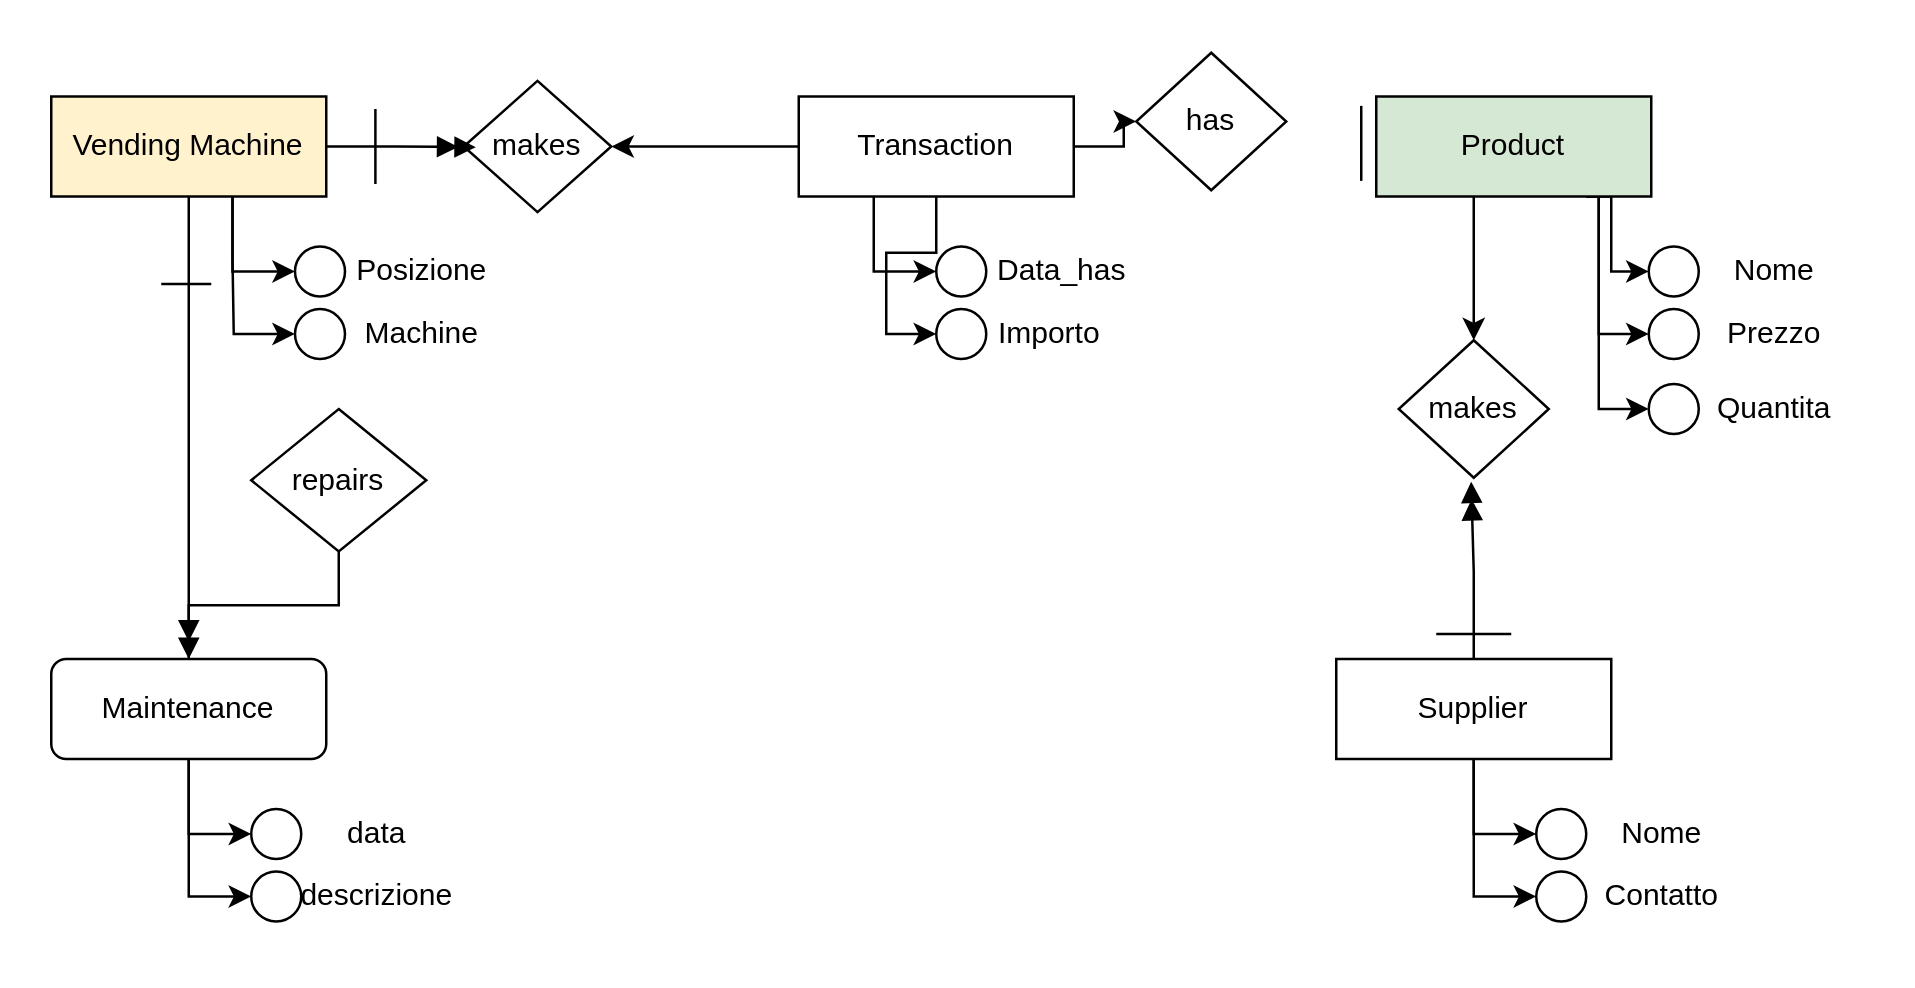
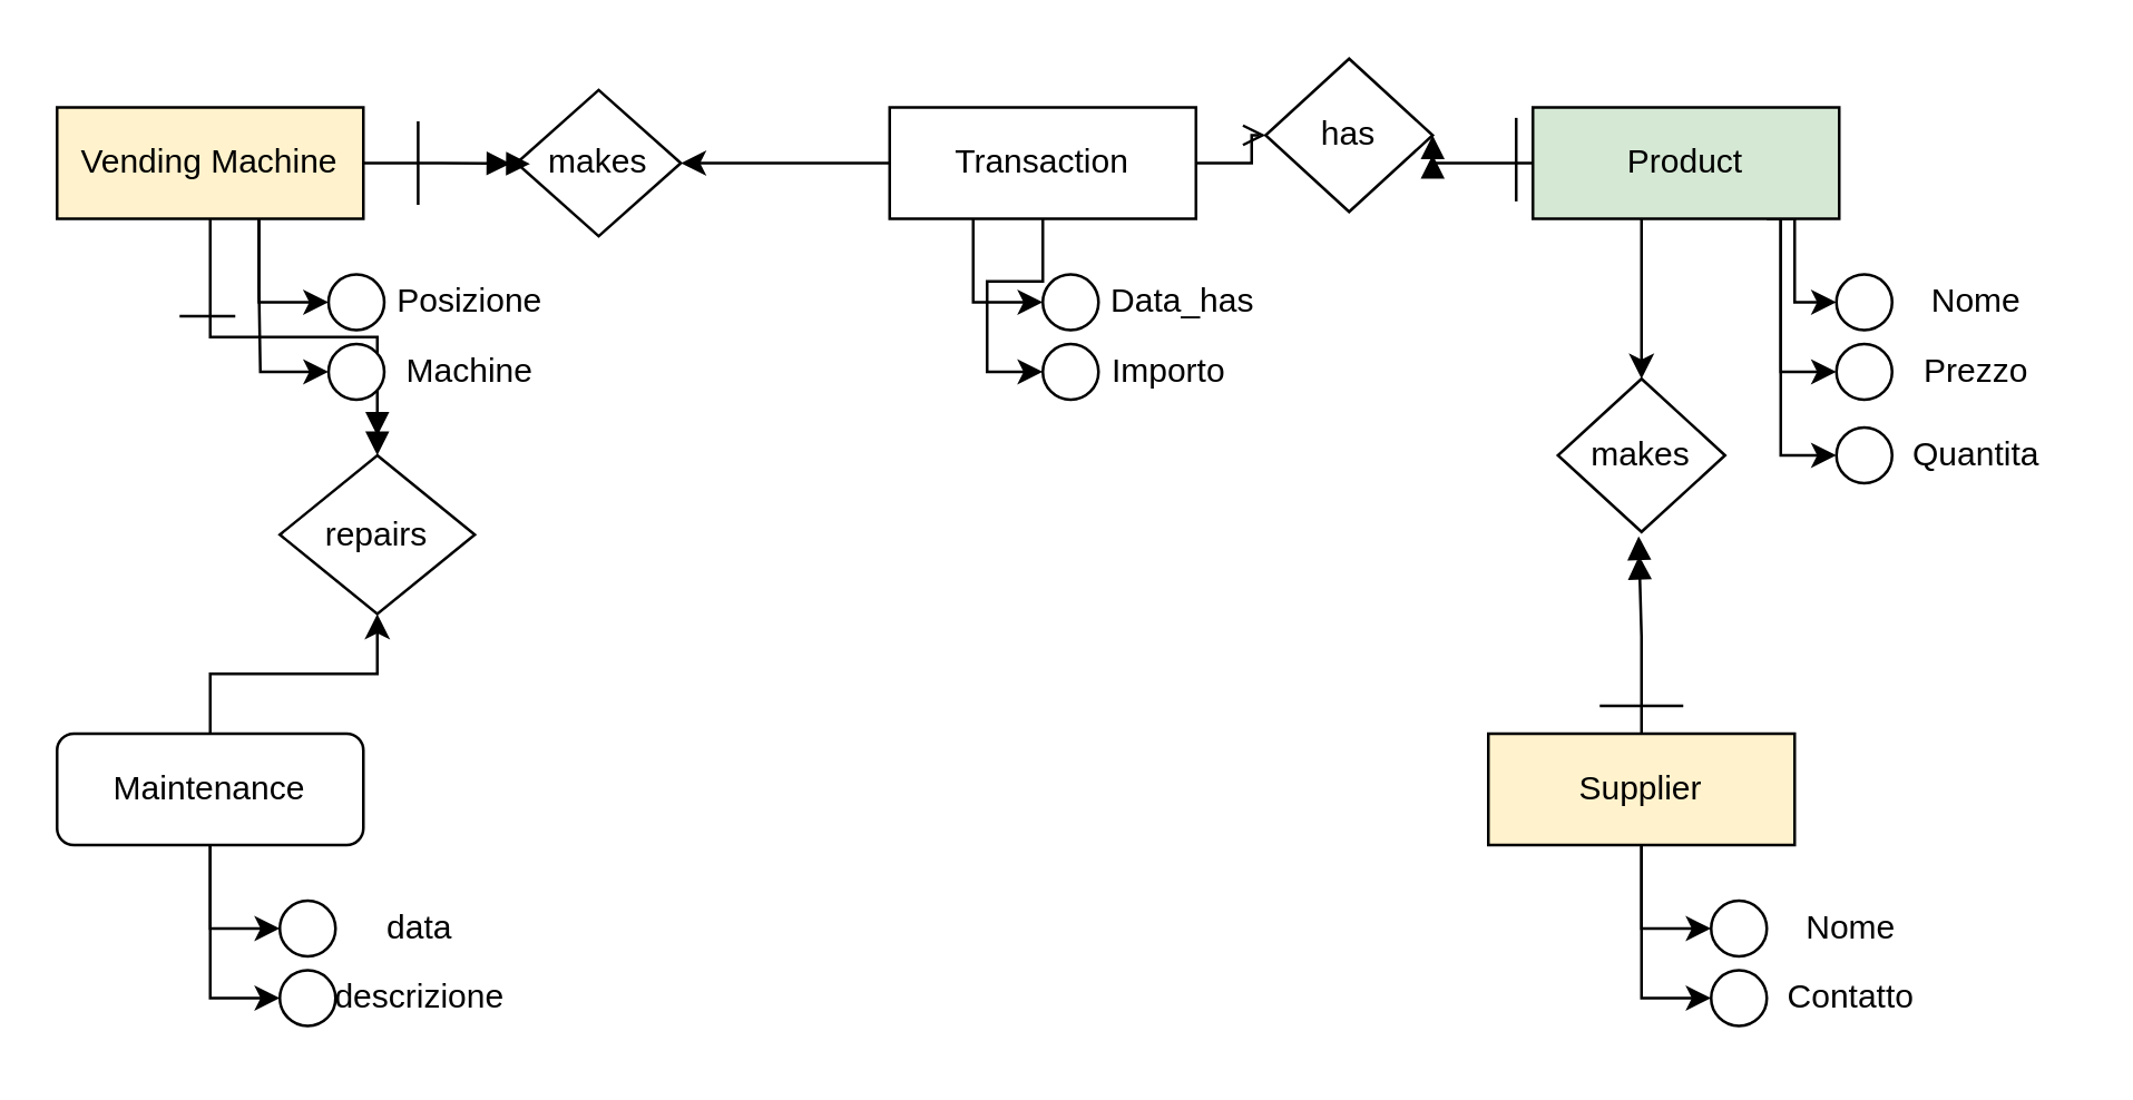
  <mxCell id="0" />
  <mxCell id="1" parent="0" />
  <mxCell id="2" style="edgeStyle=orthogonalEdgeStyle;rounded=0;orthogonalLoop=1;jettySize=auto;html=1;entryX=0;entryY=0.5;entryDx=0;entryDy=0;" edge="1" parent="1" target="6"><mxGeometry relative="1" as="geometry"><mxPoint x="92.5" y="78" as="sourcePoint" /><Array as="points"><mxPoint x="92.5" y="108" /><mxPoint x="117.5" y="108" /></Array></mxGeometry></mxCell>
  <mxCell id="3" style="edgeStyle=orthogonalEdgeStyle;rounded=0;orthogonalLoop=1;jettySize=auto;html=1;entryX=0;entryY=0.5;entryDx=0;entryDy=0;" edge="1" parent="1" target="8"><mxGeometry relative="1" as="geometry"><mxPoint x="92.5" y="78" as="sourcePoint" /><Array as="points"><mxPoint x="93" y="103" /><mxPoint x="93" y="133" /></Array></mxGeometry></mxCell>
- <mxCell id="4" style="edgeStyle=orthogonalEdgeStyle;rounded=0;orthogonalLoop=1;jettySize=auto;html=1;endArrow=doubleBlock;endFill=1;" edge="1" parent="1" source="5" target="41"><mxGeometry relative="1" as="geometry" /></mxCell>
+ <mxCell id="4" style="edgeStyle=orthogonalEdgeStyle;rounded=0;orthogonalLoop=1;jettySize=auto;html=1;entryX=0.5;entryY=0;entryDx=0;entryDy=0;endArrow=doubleBlock;endFill=1;" edge="1" parent="1" source="5" target="55"><mxGeometry relative="1" as="geometry" /></mxCell>
  <mxCell id="5" value="Vending Machine" style="rounded=0;whiteSpace=wrap;html=1;fillColor=#fff2cc;" vertex="1" parent="1"><mxGeometry x="20" y="38" width="110" height="40" as="geometry" /></mxCell>
  <mxCell id="6" value="" style="ellipse;whiteSpace=wrap;html=1;aspect=fixed;" vertex="1" parent="1"><mxGeometry x="117.5" y="98" width="20" height="20" as="geometry" /></mxCell>
  <mxCell id="7" value="Posizione" style="text;html=1;align=center;verticalAlign=middle;resizable=0;points=[];autosize=1;strokeColor=none;fillColor=none;" vertex="1" parent="1"><mxGeometry x="127.5" y="93" width="80" height="30" as="geometry" /></mxCell>
  <mxCell id="8" value="" style="ellipse;whiteSpace=wrap;html=1;aspect=fixed;" vertex="1" parent="1"><mxGeometry x="117.5" y="123" width="20" height="20" as="geometry" /></mxCell>
  <mxCell id="9" value="Machine" style="text;html=1;align=center;verticalAlign=middle;resizable=0;points=[];autosize=1;strokeColor=none;fillColor=none;" vertex="1" parent="1"><mxGeometry x="132.5" y="118" width="70" height="30" as="geometry" /></mxCell>
  <mxCell id="10" style="edgeStyle=orthogonalEdgeStyle;rounded=0;orthogonalLoop=1;jettySize=auto;html=1;entryX=0;entryY=0.5;entryDx=0;entryDy=0;" edge="1" target="16" parent="1"><mxGeometry relative="1" as="geometry"><mxPoint x="634" y="78" as="sourcePoint" /><Array as="points"><mxPoint x="644" y="78" /><mxPoint x="644" y="108" /></Array></mxGeometry></mxCell>
  <mxCell id="11" style="edgeStyle=orthogonalEdgeStyle;rounded=0;orthogonalLoop=1;jettySize=auto;html=1;entryX=0;entryY=0.5;entryDx=0;entryDy=0;" edge="1" target="18" parent="1"><mxGeometry relative="1" as="geometry"><mxPoint x="634" y="78" as="sourcePoint" /><Array as="points"><mxPoint x="639" y="78" /><mxPoint x="639" y="133" /></Array></mxGeometry></mxCell>
  <mxCell id="12" style="edgeStyle=orthogonalEdgeStyle;rounded=0;orthogonalLoop=1;jettySize=auto;html=1;entryX=0;entryY=0.5;entryDx=0;entryDy=0;" edge="1" parent="1" target="20"><mxGeometry relative="1" as="geometry"><mxPoint x="634" y="78" as="sourcePoint" /><Array as="points"><mxPoint x="639" y="78" /><mxPoint x="639" y="163" /></Array></mxGeometry></mxCell>
+ <mxCell id="13" style="edgeStyle=orthogonalEdgeStyle;rounded=0;orthogonalLoop=1;jettySize=auto;html=1;exitX=0;exitY=0.5;exitDx=0;exitDy=0;entryX=1;entryY=0.5;entryDx=0;entryDy=0;endArrow=doubleBlock;endFill=1;" edge="1" parent="1" source="15" target="47"><mxGeometry relative="1" as="geometry" /></mxCell>
  <mxCell id="14" style="edgeStyle=orthogonalEdgeStyle;rounded=0;orthogonalLoop=1;jettySize=auto;html=1;entryX=0.5;entryY=0;entryDx=0;entryDy=0;" edge="1" parent="1" source="15" target="54"><mxGeometry relative="1" as="geometry"><Array as="points"><mxPoint x="589" y="93" /><mxPoint x="589" y="93" /></Array></mxGeometry></mxCell>
  <mxCell id="15" value="Product" style="rounded=0;whiteSpace=wrap;html=1;fillColor=#d5e8d4;" vertex="1" parent="1"><mxGeometry x="550" y="38" width="110" height="40" as="geometry" /></mxCell>
  <mxCell id="16" value="" style="ellipse;whiteSpace=wrap;html=1;aspect=fixed;" vertex="1" parent="1"><mxGeometry x="659" y="98" width="20" height="20" as="geometry" /></mxCell>
  <mxCell id="17" value="Nome" style="text;html=1;align=center;verticalAlign=middle;resizable=0;points=[];autosize=1;strokeColor=none;fillColor=none;" vertex="1" parent="1"><mxGeometry x="679" y="93" width="60" height="30" as="geometry" /></mxCell>
  <mxCell id="18" value="" style="ellipse;whiteSpace=wrap;html=1;aspect=fixed;" vertex="1" parent="1"><mxGeometry x="659" y="123" width="20" height="20" as="geometry" /></mxCell>
  <mxCell id="19" value="Prezzo" style="text;html=1;align=center;verticalAlign=middle;resizable=0;points=[];autosize=1;strokeColor=none;fillColor=none;" vertex="1" parent="1"><mxGeometry x="679" y="118" width="60" height="30" as="geometry" /></mxCell>
  <mxCell id="20" value="" style="ellipse;whiteSpace=wrap;html=1;aspect=fixed;" vertex="1" parent="1"><mxGeometry x="659" y="153" width="20" height="20" as="geometry" /></mxCell>
  <mxCell id="21" value="Quantita" style="text;html=1;align=center;verticalAlign=middle;resizable=0;points=[];autosize=1;strokeColor=none;fillColor=none;" vertex="1" parent="1"><mxGeometry x="674" y="148" width="70" height="30" as="geometry" /></mxCell>
  <mxCell id="22" style="edgeStyle=orthogonalEdgeStyle;rounded=0;orthogonalLoop=1;jettySize=auto;html=1;entryX=0;entryY=0.5;entryDx=0;entryDy=0;" edge="1" source="26" target="27" parent="1"><mxGeometry relative="1" as="geometry"><Array as="points"><mxPoint x="349" y="108" /><mxPoint x="374" y="108" /></Array></mxGeometry></mxCell>
  <mxCell id="23" style="edgeStyle=orthogonalEdgeStyle;rounded=0;orthogonalLoop=1;jettySize=auto;html=1;entryX=0;entryY=0.5;entryDx=0;entryDy=0;" edge="1" source="26" target="29" parent="1"><mxGeometry relative="1" as="geometry" /></mxCell>
- <mxCell id="24" style="edgeStyle=orthogonalEdgeStyle;rounded=0;orthogonalLoop=1;jettySize=auto;html=1;entryX=0;entryY=0.5;entryDx=0;entryDy=0;" edge="1" parent="1" source="26" target="47"><mxGeometry relative="1" as="geometry" /></mxCell>
+ <mxCell id="24" style="edgeStyle=orthogonalEdgeStyle;rounded=0;orthogonalLoop=1;jettySize=auto;html=1;entryX=0;entryY=0.5;entryDx=0;entryDy=0;endArrow=open;" edge="1" parent="1" source="26" target="47"><mxGeometry relative="1" as="geometry" /></mxCell>
  <mxCell id="25" style="edgeStyle=orthogonalEdgeStyle;rounded=0;orthogonalLoop=1;jettySize=auto;html=1;entryX=1;entryY=0.5;entryDx=0;entryDy=0;" edge="1" parent="1" source="26" target="46"><mxGeometry relative="1" as="geometry" /></mxCell>
  <mxCell id="26" value="Transaction" style="rounded=0;whiteSpace=wrap;html=1;" vertex="1" parent="1"><mxGeometry x="319" y="38" width="110" height="40" as="geometry" /></mxCell>
  <mxCell id="27" value="" style="ellipse;whiteSpace=wrap;html=1;aspect=fixed;" vertex="1" parent="1"><mxGeometry x="374" y="98" width="20" height="20" as="geometry" /></mxCell>
  <mxCell id="28" value="Data_has" style="text;html=1;align=center;verticalAlign=middle;resizable=0;points=[];autosize=1;strokeColor=none;fillColor=none;" vertex="1" parent="1"><mxGeometry x="389" y="93" width="70" height="30" as="geometry" /></mxCell>
  <mxCell id="29" value="" style="ellipse;whiteSpace=wrap;html=1;aspect=fixed;" vertex="1" parent="1"><mxGeometry x="374" y="123" width="20" height="20" as="geometry" /></mxCell>
  <mxCell id="30" value="Importo" style="text;html=1;align=center;verticalAlign=middle;resizable=0;points=[];autosize=1;strokeColor=none;fillColor=none;" vertex="1" parent="1"><mxGeometry x="389" y="118" width="60" height="30" as="geometry" /></mxCell>
  <mxCell id="31" style="edgeStyle=orthogonalEdgeStyle;rounded=0;orthogonalLoop=1;jettySize=auto;html=1;entryX=0;entryY=0.5;entryDx=0;entryDy=0;" edge="1" source="33" target="34" parent="1"><mxGeometry relative="1" as="geometry"><Array as="points"><mxPoint x="589" y="333" /><mxPoint x="614" y="333" /></Array></mxGeometry></mxCell>
  <mxCell id="32" style="edgeStyle=orthogonalEdgeStyle;rounded=0;orthogonalLoop=1;jettySize=auto;html=1;entryX=0;entryY=0.5;entryDx=0;entryDy=0;" edge="1" source="33" target="36" parent="1"><mxGeometry relative="1" as="geometry" /></mxCell>
- <mxCell id="33" value="Supplier" style="rounded=0;whiteSpace=wrap;html=1;" vertex="1" parent="1"><mxGeometry x="534" y="263" width="110" height="40" as="geometry" /></mxCell>
+ <mxCell id="33" value="Supplier" style="rounded=0;whiteSpace=wrap;html=1;fillColor=#fff2cc;" vertex="1" parent="1"><mxGeometry x="534" y="263" width="110" height="40" as="geometry" /></mxCell>
  <mxCell id="34" value="" style="ellipse;whiteSpace=wrap;html=1;aspect=fixed;" vertex="1" parent="1"><mxGeometry x="614" y="323" width="20" height="20" as="geometry" /></mxCell>
  <mxCell id="35" value="Nome" style="text;html=1;align=center;verticalAlign=middle;resizable=0;points=[];autosize=1;strokeColor=none;fillColor=none;" vertex="1" parent="1"><mxGeometry x="634" y="318" width="60" height="30" as="geometry" /></mxCell>
  <mxCell id="36" value="" style="ellipse;whiteSpace=wrap;html=1;aspect=fixed;" vertex="1" parent="1"><mxGeometry x="614" y="348" width="20" height="20" as="geometry" /></mxCell>
  <mxCell id="37" value="Contatto" style="text;html=1;align=center;verticalAlign=middle;resizable=0;points=[];autosize=1;strokeColor=none;fillColor=none;" vertex="1" parent="1"><mxGeometry x="629" y="343" width="70" height="30" as="geometry" /></mxCell>
  <mxCell id="38" style="edgeStyle=orthogonalEdgeStyle;rounded=0;orthogonalLoop=1;jettySize=auto;html=1;entryX=0;entryY=0.5;entryDx=0;entryDy=0;" edge="1" source="41" target="42" parent="1"><mxGeometry relative="1" as="geometry"><Array as="points"><mxPoint x="75" y="333" /><mxPoint x="100" y="333" /></Array></mxGeometry></mxCell>
  <mxCell id="39" style="edgeStyle=orthogonalEdgeStyle;rounded=0;orthogonalLoop=1;jettySize=auto;html=1;entryX=0;entryY=0.5;entryDx=0;entryDy=0;" edge="1" source="41" target="44" parent="1"><mxGeometry relative="1" as="geometry" /></mxCell>
- <mxCell id="40" style="edgeStyle=orthogonalEdgeStyle;rounded=0;orthogonalLoop=1;jettySize=auto;html=1;exitX=0.5;exitY=0;exitDx=0;exitDy=0;entryX=0.5;entryY=1;entryDx=0;entryDy=0;endArrow=none;endFill=1;" edge="1" parent="1" source="41" target="55"><mxGeometry relative="1" as="geometry" /></mxCell>
+ <mxCell id="40" style="edgeStyle=orthogonalEdgeStyle;rounded=0;orthogonalLoop=1;jettySize=auto;html=1;exitX=0.5;exitY=0;exitDx=0;exitDy=0;entryX=0.5;entryY=1;entryDx=0;entryDy=0;endArrow=classic;endFill=1;" edge="1" parent="1" source="41" target="55"><mxGeometry relative="1" as="geometry" /></mxCell>
  <mxCell id="41" value="Maintenance" style="whiteSpace=wrap;html=1;rounded=1;" vertex="1" parent="1"><mxGeometry x="20" y="263" width="110" height="40" as="geometry" /></mxCell>
  <mxCell id="42" value="" style="ellipse;whiteSpace=wrap;html=1;aspect=fixed;" vertex="1" parent="1"><mxGeometry x="100" y="323" width="20" height="20" as="geometry" /></mxCell>
  <mxCell id="43" value="data" style="text;html=1;align=center;verticalAlign=middle;resizable=0;points=[];autosize=1;strokeColor=none;fillColor=none;" vertex="1" parent="1"><mxGeometry x="125" y="318" width="50" height="30" as="geometry" /></mxCell>
  <mxCell id="44" value="" style="ellipse;whiteSpace=wrap;html=1;aspect=fixed;" vertex="1" parent="1"><mxGeometry x="100" y="348" width="20" height="20" as="geometry" /></mxCell>
  <mxCell id="45" value="descrizione" style="text;html=1;align=center;verticalAlign=middle;resizable=0;points=[];autosize=1;strokeColor=none;fillColor=none;" vertex="1" parent="1"><mxGeometry x="110" y="343" width="80" height="30" as="geometry" /></mxCell>
  <mxCell id="46" value="makes" style="rhombus;whiteSpace=wrap;html=1;" vertex="1" parent="1"><mxGeometry x="185" y="31.75" width="59" height="52.5" as="geometry" /></mxCell>
  <mxCell id="47" value="has" style="rhombus;whiteSpace=wrap;html=1;" vertex="1" parent="1"><mxGeometry x="454" y="20.5" width="60" height="55" as="geometry" /></mxCell>
  <mxCell id="48" value="" style="endArrow=none;html=1;rounded=0;" edge="1" parent="1"><mxGeometry width="50" height="50" relative="1" as="geometry"><mxPoint x="84" y="113" as="sourcePoint" /><mxPoint x="64" y="113" as="targetPoint" /></mxGeometry></mxCell>
  <mxCell id="49" value="" style="endArrow=none;html=1;rounded=0;" edge="1" parent="1"><mxGeometry width="50" height="50" relative="1" as="geometry"><mxPoint x="574" y="253" as="sourcePoint" /><mxPoint x="604" y="253" as="targetPoint" /></mxGeometry></mxCell>
  <mxCell id="50" value="" style="endArrow=none;html=1;rounded=0;" edge="1" parent="1"><mxGeometry width="50" height="50" relative="1" as="geometry"><mxPoint x="149.66" y="73" as="sourcePoint" /><mxPoint x="149.66" y="43" as="targetPoint" /></mxGeometry></mxCell>
  <mxCell id="51" value="" style="endArrow=none;html=1;rounded=0;" edge="1" parent="1"><mxGeometry width="50" height="50" relative="1" as="geometry"><mxPoint x="544" y="71.75" as="sourcePoint" /><mxPoint x="544" y="41.75" as="targetPoint" /></mxGeometry></mxCell>
  <mxCell id="52" style="edgeStyle=orthogonalEdgeStyle;rounded=0;orthogonalLoop=1;jettySize=auto;html=1;entryX=0.082;entryY=0.505;entryDx=0;entryDy=0;entryPerimeter=0;endArrow=doubleBlock;endFill=1;" edge="1" parent="1" source="5" target="46"><mxGeometry relative="1" as="geometry" /></mxCell>
  <mxCell id="53" style="edgeStyle=orthogonalEdgeStyle;rounded=0;orthogonalLoop=1;jettySize=auto;html=1;entryX=0.566;entryY=0.892;entryDx=0;entryDy=0;entryPerimeter=0;endArrow=doubleBlock;endFill=1;" edge="1" parent="1" source="33"><mxGeometry relative="1" as="geometry"><mxPoint x="587.96" y="192.06" as="targetPoint" /></mxGeometry></mxCell>
  <mxCell id="54" value="makes" style="rhombus;whiteSpace=wrap;html=1;" vertex="1" parent="1"><mxGeometry x="559" y="135.5" width="60" height="55" as="geometry" /></mxCell>
  <mxCell id="55" value="repairs" style="rhombus;whiteSpace=wrap;html=1;" vertex="1" parent="1"><mxGeometry x="100" y="163" width="70" height="57" as="geometry" /></mxCell>
